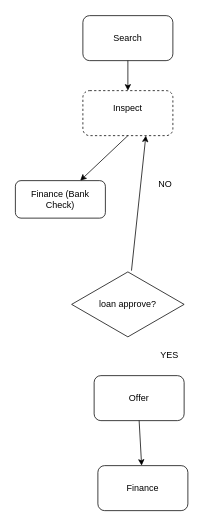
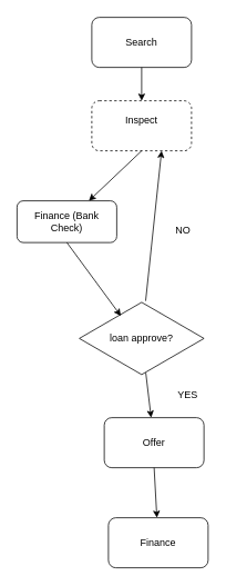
  <mxCell id="0" />
  <mxCell id="1" parent="0" />
  <mxCell id="2" value="Search" style="rounded=1;whiteSpace=wrap;html=1;" parent="1" vertex="1"><mxGeometry x="110" y="20" width="120" height="60" as="geometry" /></mxCell>
  <mxCell id="3" value="&#10;Inspect&#10;&#10;" style="rounded=1;whiteSpace=wrap;html=1;dashed=1;" parent="1" vertex="1"><mxGeometry x="110" y="120" width="120" height="60" as="geometry" /></mxCell>
  <mxCell id="4" value="Offer" style="rounded=1;whiteSpace=wrap;html=1;" parent="1" vertex="1"><mxGeometry x="125" y="500" width="120" height="60" as="geometry" /></mxCell>
  <mxCell id="5" value="Finance (Bank Check)" style="rounded=1;whiteSpace=wrap;html=1;" parent="1" vertex="1"><mxGeometry x="20" y="240" width="120" height="50" as="geometry" /></mxCell>
  <mxCell id="6" value="Finance" style="rounded=1;whiteSpace=wrap;html=1;" parent="1" vertex="1"><mxGeometry x="130" y="620" width="120" height="60" as="geometry" /></mxCell>
  <mxCell id="7" value="loan approve?" style="html=1;whiteSpace=wrap;aspect=fixed;shape=isoRectangle;" parent="1" vertex="1"><mxGeometry x="95" y="360" width="150" height="90" as="geometry" /></mxCell>
  <mxCell id="8" value="" style="endArrow=classic;html=1;rounded=0;" edge="1" parent="1" source="2" target="3"><mxGeometry width="50" height="50" relative="1" as="geometry"><mxPoint x="370" y="440" as="sourcePoint" /><mxPoint x="420" y="390" as="targetPoint" /></mxGeometry></mxCell>
  <mxCell id="9" value="" style="endArrow=classic;html=1;rounded=0;exitX=0.5;exitY=1;exitDx=0;exitDy=0;" edge="1" parent="1" source="3" target="5"><mxGeometry width="50" height="50" relative="1" as="geometry"><mxPoint x="370" y="140" as="sourcePoint" /><mxPoint x="420" y="90" as="targetPoint" /></mxGeometry></mxCell>
+ <mxCell id="10" value="" style="endArrow=classic;html=1;rounded=0;exitX=0.5;exitY=1;exitDx=0;exitDy=0;entryX=0.333;entryY=0.2;entryDx=0;entryDy=0;entryPerimeter=0;" edge="1" parent="1" source="5" target="7"><mxGeometry width="50" height="50" relative="1" as="geometry"><mxPoint x="370" y="140" as="sourcePoint" /><mxPoint x="420" y="90" as="targetPoint" /></mxGeometry></mxCell>
  <mxCell id="11" value="" style="endArrow=classic;html=1;rounded=0;entryX=0.7;entryY=1;entryDx=0;entryDy=0;entryPerimeter=0;" edge="1" parent="1" source="7" target="3"><mxGeometry width="50" height="50" relative="1" as="geometry"><mxPoint x="244" y="400" as="sourcePoint" /><mxPoint x="220" y="330" as="targetPoint" /></mxGeometry></mxCell>
+ <mxCell id="12" value="" style="endArrow=classic;html=1;rounded=0;exitX=0.533;exitY=0.956;exitDx=0;exitDy=0;exitPerimeter=0;" edge="1" parent="1" source="7" target="4"><mxGeometry width="50" height="50" relative="1" as="geometry"><mxPoint x="260" y="380" as="sourcePoint" /><mxPoint x="310" y="330" as="targetPoint" /></mxGeometry></mxCell>
  <mxCell id="13" value="" style="endArrow=classic;html=1;rounded=0;exitX=0.5;exitY=1;exitDx=0;exitDy=0;" edge="1" parent="1" source="4" target="6"><mxGeometry width="50" height="50" relative="1" as="geometry"><mxPoint x="260" y="380" as="sourcePoint" /><mxPoint x="310" y="330" as="targetPoint" /></mxGeometry></mxCell>
- <mxCell id="14" value="NO" style="text;html=1;align=center;verticalAlign=middle;whiteSpace=wrap;rounded=0;" vertex="1" parent="1"><mxGeometry x="190" y="230" width="60" height="30" as="geometry" /></mxCell>
+ <mxCell id="14" value="NO" style="text;html=1;align=center;verticalAlign=middle;whiteSpace=wrap;rounded=0;" vertex="1" parent="1"><mxGeometry x="190" y="260" width="60" height="30" as="geometry" /></mxCell>
  <mxCell id="15" value="YES" style="text;html=1;align=center;verticalAlign=middle;resizable=0;points=[];autosize=1;strokeColor=none;fillColor=none;" vertex="1" parent="1"><mxGeometry x="200" y="458" width="50" height="30" as="geometry" /></mxCell>
